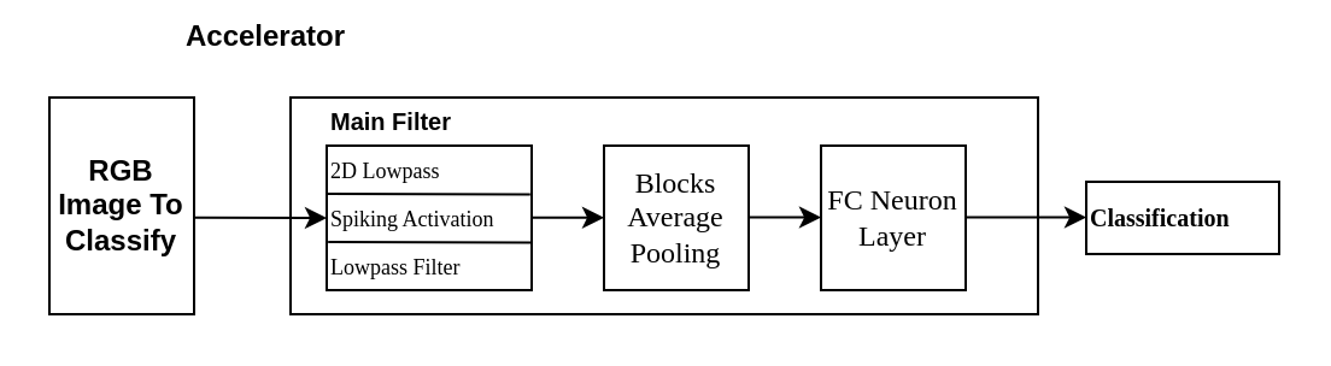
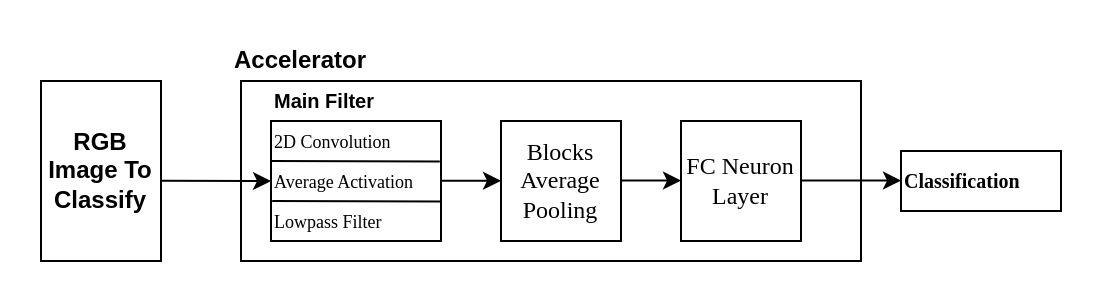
  <mxCell id="0" />
  <mxCell id="1" parent="0" />
  <mxCell id="2" value="" style="rounded=0;whiteSpace=wrap;html=1;fillColor=none;" vertex="1" parent="1"><mxGeometry x="120" y="40" width="310" height="90" as="geometry" /></mxCell>
- <mxCell id="3" value="Accelerator" style="text;html=1;strokeColor=none;fillColor=none;align=center;verticalAlign=middle;whiteSpace=wrap;rounded=0;fontStyle=1" vertex="1" parent="1"><mxGeometry x="80" y="5" width="60" height="20" as="geometry" /></mxCell>
+ <mxCell id="3" value="Accelerator" style="text;html=1;strokeColor=none;fillColor=none;align=center;verticalAlign=middle;whiteSpace=wrap;rounded=0;fontStyle=1" vertex="1" parent="1"><mxGeometry x="120" y="20" width="60" height="20" as="geometry" /></mxCell>
  <mxCell id="4" value="RGB Image To Classify" style="rounded=0;whiteSpace=wrap;html=1;fillColor=none;fontStyle=1" vertex="1" parent="1"><mxGeometry x="20" y="40" width="60" height="90" as="geometry" /></mxCell>
  <mxCell id="5" value="" style="rounded=0;whiteSpace=wrap;html=1;fillColor=none;" vertex="1" parent="1"><mxGeometry x="135" y="60" width="85" height="60" as="geometry" /></mxCell>
  <mxCell id="6" value="Main Filter" style="text;html=1;strokeColor=none;fillColor=none;align=left;verticalAlign=middle;whiteSpace=wrap;rounded=0;fontStyle=1;fontSize=10;" vertex="1" parent="1"><mxGeometry x="135" y="40" width="75" height="20" as="geometry" /></mxCell>
  <mxCell id="7" value="" style="endArrow=classic;html=1;exitX=1.012;exitY=0.593;exitDx=0;exitDy=0;exitPerimeter=0;entryX=0;entryY=0.5;entryDx=0;entryDy=0;" edge="1" parent="1" target="14"><mxGeometry width="50" height="50" relative="1" as="geometry"><mxPoint x="80" y="89.83" as="sourcePoint" /><mxPoint x="119.28" y="89.96" as="targetPoint" /></mxGeometry></mxCell>
  <mxCell id="8" value="" style="endArrow=classic;html=1;" edge="1" parent="1"><mxGeometry width="50" height="50" relative="1" as="geometry"><mxPoint x="220" y="89.9" as="sourcePoint" /><mxPoint x="250" y="89.9" as="targetPoint" /></mxGeometry></mxCell>
  <mxCell id="9" value="Blocks Average Pooling" style="rounded=0;whiteSpace=wrap;html=1;fillColor=none;fontFamily=Verdana;" vertex="1" parent="1"><mxGeometry x="250" y="60" width="60" height="60" as="geometry" /></mxCell>
  <mxCell id="10" value="" style="endArrow=classic;html=1;" edge="1" parent="1"><mxGeometry width="50" height="50" relative="1" as="geometry"><mxPoint x="310" y="89.8" as="sourcePoint" /><mxPoint x="340" y="89.8" as="targetPoint" /></mxGeometry></mxCell>
  <mxCell id="11" value="" style="endArrow=none;html=1;entryX=0.993;entryY=0.337;entryDx=0;entryDy=0;entryPerimeter=0;" edge="1" parent="1" target="5"><mxGeometry width="50" height="50" relative="1" as="geometry"><mxPoint x="135" y="80" as="sourcePoint" /><mxPoint x="185" y="80" as="targetPoint" /></mxGeometry></mxCell>
  <mxCell id="12" value="" style="endArrow=none;html=1;entryX=0.993;entryY=0.337;entryDx=0;entryDy=0;entryPerimeter=0;" edge="1" parent="1"><mxGeometry width="50" height="50" relative="1" as="geometry"><mxPoint x="135.6" y="100" as="sourcePoint" /><mxPoint x="220.005" y="100.22" as="targetPoint" /></mxGeometry></mxCell>
- <mxCell id="13" value="&lt;font face=&quot;Verdana&quot; style=&quot;font-size: 9px&quot;&gt;2D Lowpass&lt;/font&gt;" style="text;html=1;strokeColor=none;fillColor=none;align=left;verticalAlign=middle;whiteSpace=wrap;rounded=0;" vertex="1" parent="1"><mxGeometry x="135" y="60" width="85" height="20" as="geometry" /></mxCell>
- <mxCell id="14" value="&lt;font face=&quot;Verdana&quot; style=&quot;font-size: 9px&quot;&gt;Spiking Activation&lt;/font&gt;" style="text;html=1;strokeColor=none;fillColor=none;align=left;verticalAlign=middle;whiteSpace=wrap;rounded=0;" vertex="1" parent="1"><mxGeometry x="135" y="80" width="85" height="20" as="geometry" /></mxCell>
+ <mxCell id="13" value="&lt;font face=&quot;Verdana&quot; style=&quot;font-size: 9px&quot;&gt;2D Convolution&lt;/font&gt;" style="text;html=1;strokeColor=none;fillColor=none;align=left;verticalAlign=middle;whiteSpace=wrap;rounded=0;" vertex="1" parent="1"><mxGeometry x="135" y="60" width="85" height="20" as="geometry" /></mxCell>
+ <mxCell id="14" value="&lt;font face=&quot;Verdana&quot; style=&quot;font-size: 9px&quot;&gt;Average Activation&lt;/font&gt;" style="text;html=1;strokeColor=none;fillColor=none;align=left;verticalAlign=middle;whiteSpace=wrap;rounded=0;" vertex="1" parent="1"><mxGeometry x="135" y="80" width="85" height="20" as="geometry" /></mxCell>
  <mxCell id="15" value="&lt;font face=&quot;Verdana&quot; style=&quot;font-size: 9px&quot;&gt;Lowpass Filter&lt;/font&gt;" style="text;html=1;strokeColor=none;fillColor=none;align=left;verticalAlign=middle;whiteSpace=wrap;rounded=0;" vertex="1" parent="1"><mxGeometry x="135" y="100" width="85" height="20" as="geometry" /></mxCell>
  <mxCell id="16" value="FC Neuron Layer" style="rounded=0;whiteSpace=wrap;html=1;fillColor=none;fontFamily=Verdana;" vertex="1" parent="1"><mxGeometry x="340" y="60" width="60" height="60" as="geometry" /></mxCell>
  <mxCell id="17" value="" style="endArrow=classic;html=1;fontFamily=Verdana;fontSize=10;" edge="1" parent="1"><mxGeometry width="50" height="50" relative="1" as="geometry"><mxPoint x="400" y="89.8" as="sourcePoint" /><mxPoint x="450" y="89.8" as="targetPoint" /></mxGeometry></mxCell>
  <mxCell id="18" value="&lt;b&gt;Classification&lt;/b&gt;" style="rounded=0;whiteSpace=wrap;html=1;fontFamily=Verdana;fontSize=10;fillColor=none;align=left;" vertex="1" parent="1"><mxGeometry x="450" y="75" width="80" height="30" as="geometry" /></mxCell>
